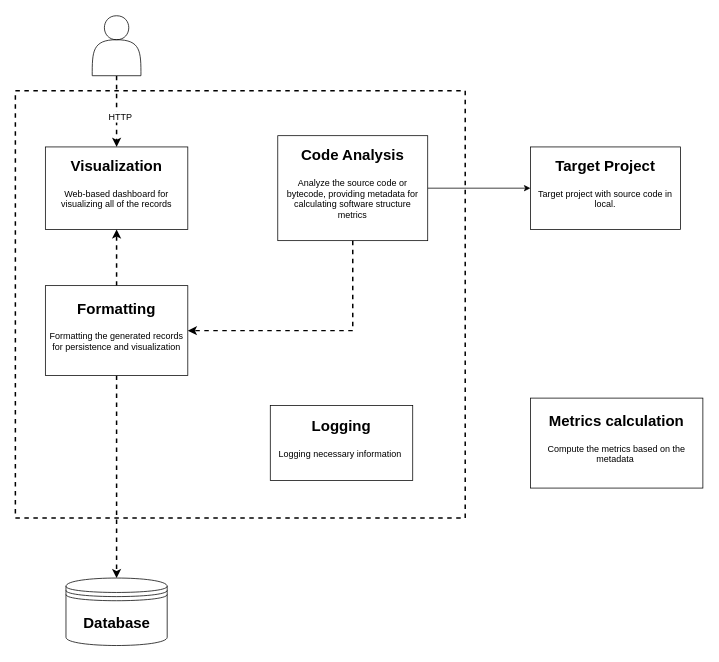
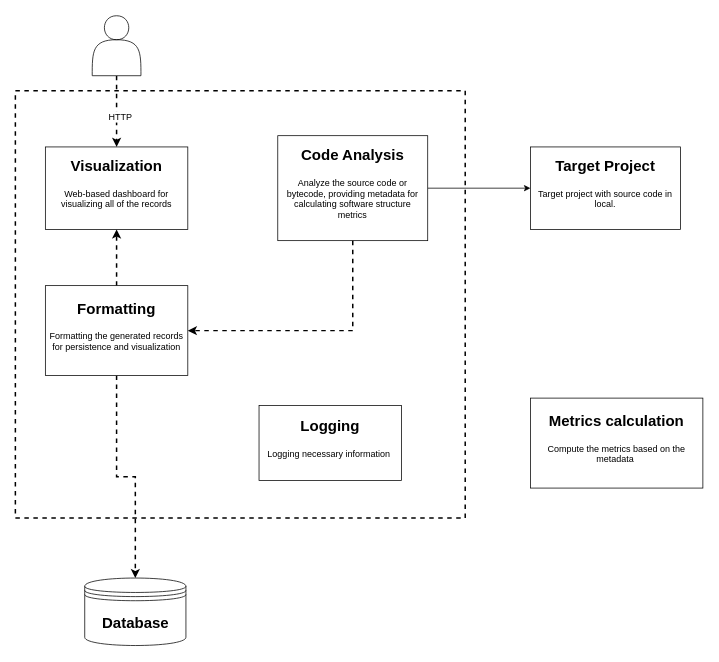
  <mxCell id="0" />
  <mxCell id="1" parent="0" />
  <mxCell id="2" value="" style="rounded=0;whiteSpace=wrap;html=1;fillColor=none;strokeColor=#000000;strokeWidth=2;shadow=0;fontSize=12;fontColor=#000000;align=center;dashed=1;" vertex="1" parent="1"><mxGeometry x="20" y="120" width="600" height="570" as="geometry" /></mxCell>
  <mxCell id="3" style="rounded=0;orthogonalLoop=1;jettySize=auto;html=1;exitX=0.5;exitY=1;exitDx=0;exitDy=0;entryX=0.5;entryY=0;entryDx=0;entryDy=0;fontSize=12;fontColor=#000000;dashed=1;strokeWidth=2;" edge="1" parent="1" source="5" target="13"><mxGeometry relative="1" as="geometry" /></mxCell>
  <mxCell id="4" value="HTTP" style="edgeLabel;html=1;align=center;verticalAlign=middle;resizable=0;points=[];fontSize=12;fontColor=#000000;" vertex="1" connectable="0" parent="3"><mxGeometry x="0.14" y="4" relative="1" as="geometry"><mxPoint as="offset" /></mxGeometry></mxCell>
  <mxCell id="5" value="" style="shape=actor;whiteSpace=wrap;html=1;strokeColor=#000000;" vertex="1" parent="1"><mxGeometry x="122.5" y="20" width="65" height="80" as="geometry" /></mxCell>
  <mxCell id="6" style="edgeStyle=orthogonalEdgeStyle;rounded=0;orthogonalLoop=1;jettySize=auto;html=1;exitX=1;exitY=0.5;exitDx=0;exitDy=0;entryX=0;entryY=0.5;entryDx=0;entryDy=0;fontSize=12;fontColor=#000000;strokeWidth=1;" edge="1" parent="1" source="7" target="15"><mxGeometry relative="1" as="geometry" /></mxCell>
  <mxCell id="7" value="&lt;h1 style=&quot;&quot;&gt;&lt;font style=&quot;font-size: 20px&quot;&gt;Code Analysis&lt;/font&gt;&lt;/h1&gt;&lt;p&gt;Analyze the source code or bytecode, providing metadata for calculating software structure metrics&lt;/p&gt;" style="text;html=1;strokeColor=#000000;fillColor=#ffffff;spacing=5;spacingTop=-20;whiteSpace=wrap;overflow=hidden;rounded=0;verticalAlign=middle;horizontal=1;align=center;labelPosition=center;verticalLabelPosition=middle;shadow=0;" vertex="1" parent="1"><mxGeometry x="370" y="180" width="200" height="140" as="geometry" /></mxCell>
  <mxCell id="8" style="edgeStyle=orthogonalEdgeStyle;rounded=0;orthogonalLoop=1;jettySize=auto;html=1;exitX=0.5;exitY=1;exitDx=0;exitDy=0;entryX=1;entryY=0.5;entryDx=0;entryDy=0;fontSize=12;fontColor=#000000;shadow=0;dashed=1;strokeWidth=2;" edge="1" parent="1" source="7" target="12"><mxGeometry relative="1" as="geometry" /></mxCell>
  <mxCell id="9" value="&lt;h1 style=&quot;&quot;&gt;&lt;font style=&quot;font-size: 20px&quot;&gt;Metrics calculation&lt;/font&gt;&lt;/h1&gt;&lt;p&gt;Compute the metrics based on the metadata&amp;nbsp;&lt;/p&gt;" style="text;html=1;strokeColor=#000000;fillColor=#ffffff;spacing=5;spacingTop=-20;whiteSpace=wrap;overflow=hidden;rounded=0;verticalAlign=middle;horizontal=1;align=center;labelPosition=center;verticalLabelPosition=middle;shadow=0;" vertex="1" parent="1"><mxGeometry x="707" y="530" width="230" height="120" as="geometry" /></mxCell>
  <mxCell id="10" style="edgeStyle=orthogonalEdgeStyle;rounded=0;orthogonalLoop=1;jettySize=auto;html=1;exitX=0.5;exitY=1;exitDx=0;exitDy=0;entryX=0.5;entryY=0;entryDx=0;entryDy=0;fontSize=12;fontColor=#000000;shadow=0;dashed=1;strokeWidth=2;" edge="1" parent="1" source="12" target="16"><mxGeometry relative="1" as="geometry" /></mxCell>
  <mxCell id="11" style="edgeStyle=none;rounded=0;orthogonalLoop=1;jettySize=auto;html=1;exitX=0.5;exitY=0;exitDx=0;exitDy=0;entryX=0.5;entryY=1;entryDx=0;entryDy=0;shadow=0;fontSize=12;fontColor=#000000;dashed=1;strokeWidth=2;" edge="1" parent="1" source="12" target="13"><mxGeometry relative="1" as="geometry" /></mxCell>
  <mxCell id="12" value="&lt;h1&gt;&lt;font style=&quot;font-size: 20px&quot;&gt;Formatting&lt;/font&gt;&lt;/h1&gt;&lt;p&gt;Formatting the generated records for persistence and visualization&lt;/p&gt;" style="text;html=1;strokeColor=#000000;fillColor=#ffffff;spacing=5;spacingTop=-20;whiteSpace=wrap;overflow=hidden;rounded=0;verticalAlign=middle;horizontal=1;align=center;labelPosition=center;verticalLabelPosition=middle;shadow=0;" vertex="1" parent="1"><mxGeometry x="60" y="380" width="190" height="120" as="geometry" /></mxCell>
  <mxCell id="13" value="&lt;h1 style=&quot;&quot;&gt;&lt;font style=&quot;font-size: 20px&quot;&gt;Visualization&lt;/font&gt;&lt;/h1&gt;&lt;p&gt;Web-based dashboard for visualizing all of the records&lt;/p&gt;" style="text;html=1;strokeColor=#000000;fillColor=#ffffff;spacing=5;spacingTop=-20;whiteSpace=wrap;overflow=hidden;rounded=0;verticalAlign=middle;horizontal=1;align=center;labelPosition=center;verticalLabelPosition=middle;shadow=0;" vertex="1" parent="1"><mxGeometry x="60" y="195" width="190" height="110" as="geometry" /></mxCell>
- <mxCell id="14" value="&lt;h1&gt;&lt;font style=&quot;font-size: 20px&quot;&gt;Logging&lt;/font&gt;&lt;/h1&gt;&lt;p&gt;Logging necessary information&amp;nbsp;&lt;/p&gt;" style="text;html=1;strokeColor=#000000;fillColor=#ffffff;spacing=5;spacingTop=-20;whiteSpace=wrap;overflow=hidden;rounded=0;verticalAlign=middle;horizontal=1;align=center;labelPosition=center;verticalLabelPosition=middle;shadow=0;" vertex="1" parent="1"><mxGeometry x="360" y="540" width="190" height="100" as="geometry" /></mxCell>
+ <mxCell id="14" value="&lt;h1&gt;&lt;font style=&quot;font-size: 20px&quot;&gt;Logging&lt;/font&gt;&lt;/h1&gt;&lt;p&gt;Logging necessary information&amp;nbsp;&lt;/p&gt;" style="text;html=1;strokeColor=#000000;fillColor=#ffffff;spacing=5;spacingTop=-20;whiteSpace=wrap;overflow=hidden;rounded=0;verticalAlign=middle;horizontal=1;align=center;labelPosition=center;verticalLabelPosition=middle;shadow=0;" vertex="1" parent="1"><mxGeometry x="345" y="540" width="190" height="100" as="geometry" /></mxCell>
  <mxCell id="15" value="&lt;h1&gt;&lt;font style=&quot;font-size: 20px&quot;&gt;Target Project&lt;/font&gt;&lt;/h1&gt;&lt;p&gt;Target project with source code in local.&lt;/p&gt;" style="text;html=1;strokeColor=#000000;fillColor=#ffffff;spacing=5;spacingTop=-20;whiteSpace=wrap;overflow=hidden;rounded=0;verticalAlign=middle;horizontal=1;align=center;labelPosition=center;verticalLabelPosition=middle;" vertex="1" parent="1"><mxGeometry x="707" y="195" width="200" height="110" as="geometry" /></mxCell>
- <mxCell id="16" value="&lt;font style=&quot;font-size: 20px&quot;&gt;&lt;b&gt;Database&lt;/b&gt;&lt;/font&gt;" style="shape=datastore;whiteSpace=wrap;html=1;strokeColor=#000000;fillColor=#ffffff;fontSize=12;align=center;shadow=0;" vertex="1" parent="1"><mxGeometry x="87.5" y="770" width="135" height="90" as="geometry" /></mxCell>
+ <mxCell id="16" value="&lt;font style=&quot;font-size: 20px&quot;&gt;&lt;b&gt;Database&lt;/b&gt;&lt;/font&gt;" style="shape=datastore;whiteSpace=wrap;html=1;strokeColor=#000000;fillColor=#ffffff;fontSize=12;align=center;shadow=0;" vertex="1" parent="1"><mxGeometry x="112.5" y="770" width="135" height="90" as="geometry" /></mxCell>
